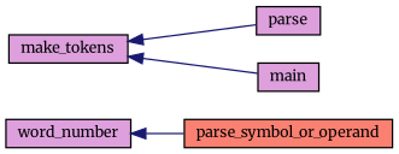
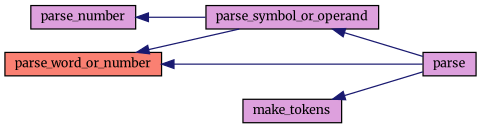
  digraph {
    fontname=Merriweather
    rankdir=LR
    node [color=black fillcolor=plum fontname=Merriweather fontsize=10 shape=record style=filled]
    edge [color=midnightblue dir=back fontname=Merriweather fontsize=10 labelfontname=Helvetica labelfontsize=10 style=solid]
-   n1 [fontcolor=black height=0.2 label=word_number width=0.4]
-   n2 [fillcolor=salmon height=0.2 label=parse_symbol_or_operand width=0.4]
+   n1 [fontcolor=black height=0.2 label=parse_number width=0.4]
+   n2 [height=0.2 label=parse_symbol_or_operand width=0.4]
+   n3 [fillcolor=salmon height=0.2 label=parse_word_or_number width=0.4]
    n4 [height=0.2 label=parse width=0.4]
    n5 [height=0.2 label=make_tokens width=0.4]
-   n6 [height=0.2 label=main width=0.4]
    n1 -> n2
+   n2 -> n4
+   n3 -> n2
+   n3 -> n4
    n5 -> n4
-   n5 -> n6
  }
